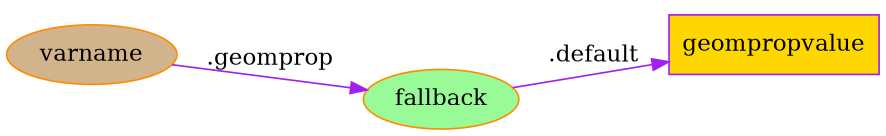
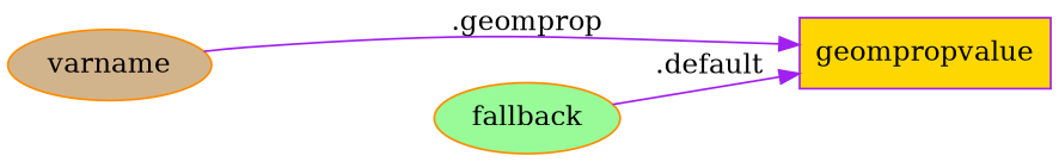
  digraph {
    rankdir=LR
    node [color=darkorange shape=ellipse style=filled]
    edge [color=purple]
    n1 [color=purple fillcolor=gold label=geompropvalue shape=box]
    n2 [fillcolor=tan label=varname]
    n3 [fillcolor=palegreen label=fallback]
-   n2 -> n3 [label=".geomprop"]
+   n2 -> n1 [label=".geomprop"]
    n3 -> n1 [label=".default"]
  }
